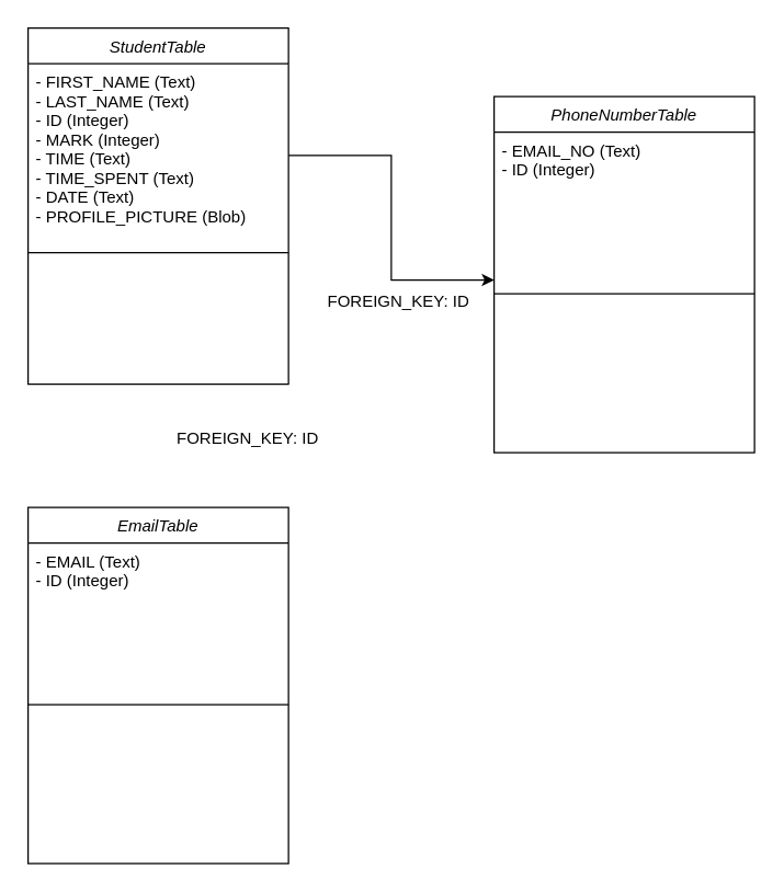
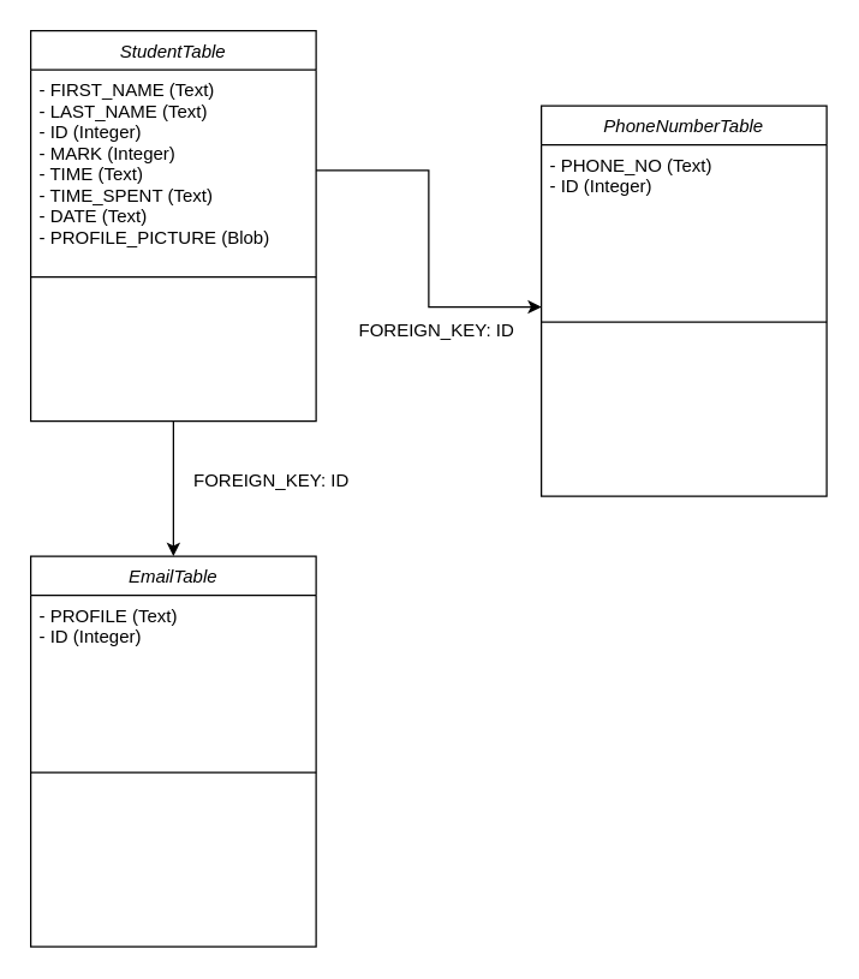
  <mxCell id="0" />
  <mxCell id="1" parent="0" />
+ <mxCell id="2" style="edgeStyle=orthogonalEdgeStyle;rounded=0;orthogonalLoop=1;jettySize=auto;html=1;entryX=0.5;entryY=0;entryDx=0;entryDy=0;" edge="1" parent="1" source="3" target="9"><mxGeometry relative="1" as="geometry" /></mxCell>
  <mxCell id="3" value="StudentTable" style="swimlane;fontStyle=2;align=center;verticalAlign=top;childLayout=stackLayout;horizontal=1;startSize=26;horizontalStack=0;resizeParent=1;resizeLast=0;collapsible=1;marginBottom=0;rounded=0;shadow=0;strokeWidth=1;" parent="1" vertex="1"><mxGeometry x="20" y="20" width="190" height="260" as="geometry"><mxRectangle x="230" y="140" width="160" height="26" as="alternateBounds" /></mxGeometry></mxCell>
  <mxCell id="4" value="- FIRST_NAME (Text)&#10;- LAST_NAME (Text)&#10;- ID (Integer)&#10;- MARK (Integer)&#10;- TIME (Text)&#10;- TIME_SPENT (Text)&#10;- DATE (Text)&#10;- PROFILE_PICTURE (Blob)&#10;" style="text;align=left;verticalAlign=top;spacingLeft=4;spacingRight=4;overflow=hidden;rotatable=0;points=[[0,0.5],[1,0.5]];portConstraint=eastwest;" parent="3" vertex="1"><mxGeometry y="26" width="190" height="134" as="geometry" /></mxCell>
  <mxCell id="5" value="" style="line;html=1;strokeWidth=1;align=left;verticalAlign=middle;spacingTop=-1;spacingLeft=3;spacingRight=3;rotatable=0;labelPosition=right;points=[];portConstraint=eastwest;" parent="3" vertex="1"><mxGeometry y="160" width="190" height="8" as="geometry" /></mxCell>
  <mxCell id="6" value="PhoneNumberTable" style="swimlane;fontStyle=2;align=center;verticalAlign=top;childLayout=stackLayout;horizontal=1;startSize=26;horizontalStack=0;resizeParent=1;resizeLast=0;collapsible=1;marginBottom=0;rounded=0;shadow=0;strokeWidth=1;" parent="1" vertex="1"><mxGeometry x="360" y="70" width="190" height="260" as="geometry"><mxRectangle x="230" y="140" width="160" height="26" as="alternateBounds" /></mxGeometry></mxCell>
- <mxCell id="7" value="- EMAIL_NO (Text)&#10;- ID (Integer)" style="text;align=left;verticalAlign=top;spacingLeft=4;spacingRight=4;overflow=hidden;rotatable=0;points=[[0,0.5],[1,0.5]];portConstraint=eastwest;" parent="6" vertex="1"><mxGeometry y="26" width="190" height="114" as="geometry" /></mxCell>
+ <mxCell id="7" value="- PHONE_NO (Text)&#10;- ID (Integer)" style="text;align=left;verticalAlign=top;spacingLeft=4;spacingRight=4;overflow=hidden;rotatable=0;points=[[0,0.5],[1,0.5]];portConstraint=eastwest;" parent="6" vertex="1"><mxGeometry y="26" width="190" height="114" as="geometry" /></mxCell>
  <mxCell id="8" value="" style="line;html=1;strokeWidth=1;align=left;verticalAlign=middle;spacingTop=-1;spacingLeft=3;spacingRight=3;rotatable=0;labelPosition=right;points=[];portConstraint=eastwest;" parent="6" vertex="1"><mxGeometry y="140" width="190" height="8" as="geometry" /></mxCell>
  <mxCell id="9" value="EmailTable" style="swimlane;fontStyle=2;align=center;verticalAlign=top;childLayout=stackLayout;horizontal=1;startSize=26;horizontalStack=0;resizeParent=1;resizeLast=0;collapsible=1;marginBottom=0;rounded=0;shadow=0;strokeWidth=1;" parent="1" vertex="1"><mxGeometry x="20" y="370" width="190" height="260" as="geometry"><mxRectangle x="230" y="140" width="160" height="26" as="alternateBounds" /></mxGeometry></mxCell>
- <mxCell id="10" value="- EMAIL (Text)&#10;- ID (Integer)" style="text;align=left;verticalAlign=top;spacingLeft=4;spacingRight=4;overflow=hidden;rotatable=0;points=[[0,0.5],[1,0.5]];portConstraint=eastwest;" parent="9" vertex="1"><mxGeometry y="26" width="190" height="114" as="geometry" /></mxCell>
+ <mxCell id="10" value="- PROFILE (Text)&#10;- ID (Integer)" style="text;align=left;verticalAlign=top;spacingLeft=4;spacingRight=4;overflow=hidden;rotatable=0;points=[[0,0.5],[1,0.5]];portConstraint=eastwest;" parent="9" vertex="1"><mxGeometry y="26" width="190" height="114" as="geometry" /></mxCell>
  <mxCell id="11" value="" style="line;html=1;strokeWidth=1;align=left;verticalAlign=middle;spacingTop=-1;spacingLeft=3;spacingRight=3;rotatable=0;labelPosition=right;points=[];portConstraint=eastwest;" parent="9" vertex="1"><mxGeometry y="140" width="190" height="8" as="geometry" /></mxCell>
  <mxCell id="12" style="edgeStyle=orthogonalEdgeStyle;rounded=0;orthogonalLoop=1;jettySize=auto;html=1;entryX=0;entryY=0.947;entryDx=0;entryDy=0;entryPerimeter=0;" edge="1" parent="1" source="4" target="7"><mxGeometry relative="1" as="geometry" /></mxCell>
  <mxCell id="13" value="FOREIGN_KEY: ID" style="text;html=1;align=center;verticalAlign=middle;resizable=0;points=[];autosize=1;strokeColor=none;fillColor=none;" vertex="1" parent="1"><mxGeometry x="230" y="210" width="120" height="20" as="geometry" /></mxCell>
  <mxCell id="14" value="FOREIGN_KEY: ID" style="text;html=1;align=center;verticalAlign=middle;resizable=0;points=[];autosize=1;strokeColor=none;fillColor=none;" vertex="1" parent="1"><mxGeometry x="120" y="310" width="120" height="20" as="geometry" /></mxCell>
